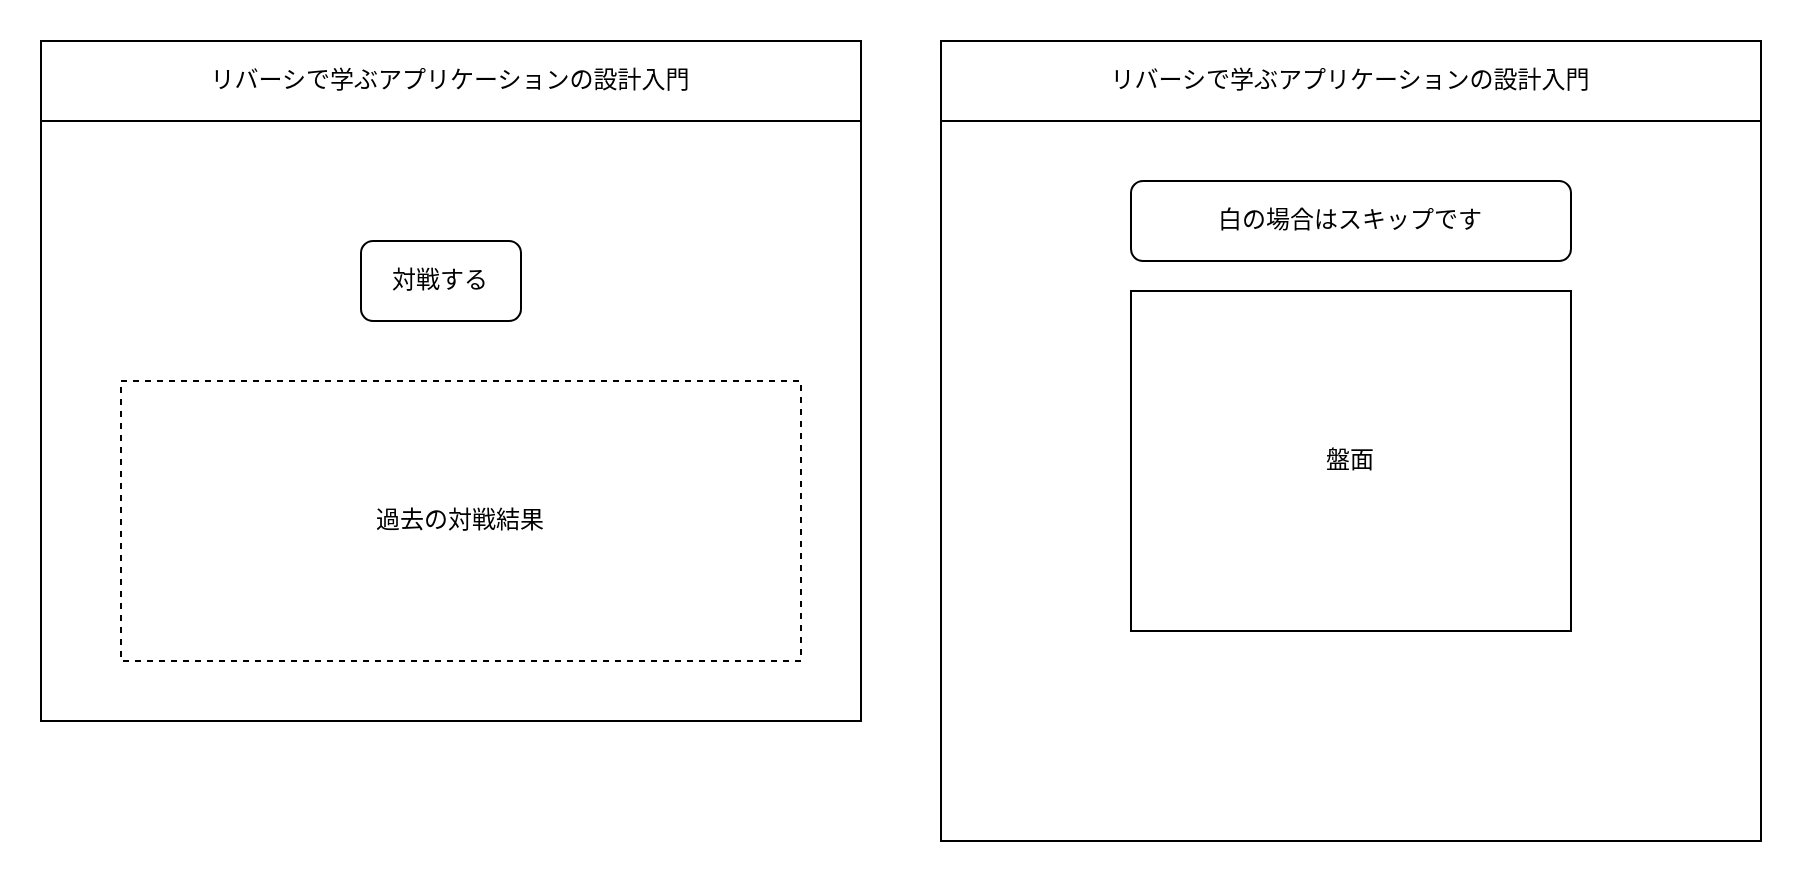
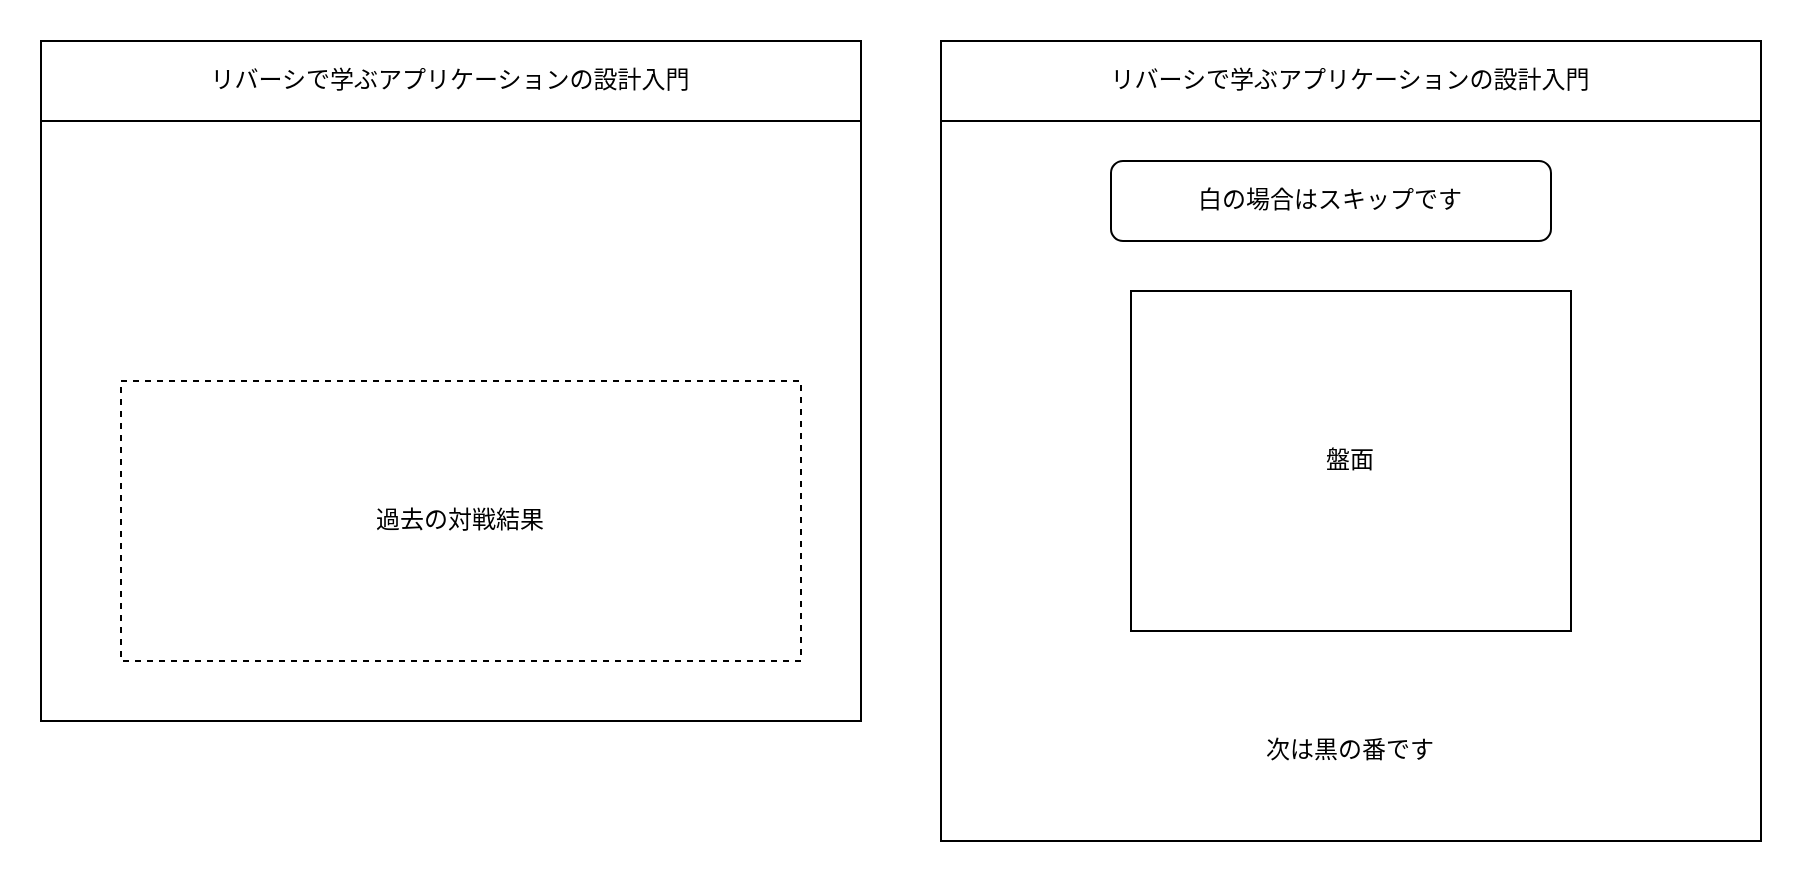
  <mxCell id="0" />
  <mxCell id="1" parent="0" />
  <mxCell id="2" value="" style="rounded=0;whiteSpace=wrap;html=1;fillColor=none;" vertex="1" parent="1"><mxGeometry x="20" y="20" width="410" height="340" as="geometry" /></mxCell>
  <mxCell id="3" value="リバーシで学ぶアプリケーションの設計入門" style="rounded=0;whiteSpace=wrap;html=1;fillColor=none;" vertex="1" parent="1"><mxGeometry x="20" y="20" width="410" height="40" as="geometry" /></mxCell>
- <mxCell id="4" value="対戦する" style="rounded=1;whiteSpace=wrap;html=1;fillColor=none;" vertex="1" parent="1"><mxGeometry x="180" y="120" width="80" height="40" as="geometry" /></mxCell>
  <mxCell id="5" value="過去の対戦結果" style="rounded=0;whiteSpace=wrap;html=1;fillColor=none;dashed=1;" vertex="1" parent="1"><mxGeometry x="60" y="190" width="340" height="140" as="geometry" /></mxCell>
  <mxCell id="6" value="" style="rounded=0;whiteSpace=wrap;html=1;fillColor=none;" vertex="1" parent="1"><mxGeometry x="470" y="20" width="410" height="400" as="geometry" /></mxCell>
  <mxCell id="7" value="リバーシで学ぶアプリケーションの設計入門" style="rounded=0;whiteSpace=wrap;html=1;fillColor=none;" vertex="1" parent="1"><mxGeometry x="470" y="20" width="410" height="40" as="geometry" /></mxCell>
- <mxCell id="8" value="白の場合はスキップです" style="rounded=1;whiteSpace=wrap;html=1;fillColor=none;" vertex="1" parent="1"><mxGeometry x="565" y="90" width="220" height="40" as="geometry" /></mxCell>
+ <mxCell id="8" value="白の場合はスキップです" style="rounded=1;whiteSpace=wrap;html=1;fillColor=none;" vertex="1" parent="1"><mxGeometry x="555" y="80" width="220" height="40" as="geometry" /></mxCell>
  <mxCell id="9" value="盤面" style="rounded=0;whiteSpace=wrap;html=1;fillColor=none;" vertex="1" parent="1"><mxGeometry x="565" y="145" width="220" height="170" as="geometry" /></mxCell>
+ <mxCell id="10" value="次は黒の番です" style="rounded=0;whiteSpace=wrap;html=1;fillColor=none;strokeColor=none;" vertex="1" parent="1"><mxGeometry x="565" y="350" width="220" height="50" as="geometry" /></mxCell>
